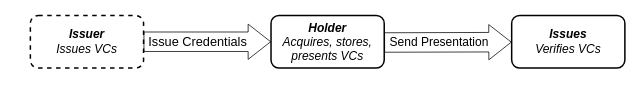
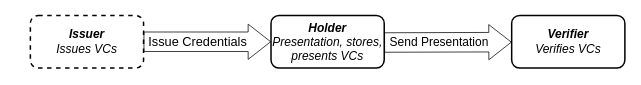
  <mxCell id="0" />
  <mxCell id="1" parent="0" />
  <mxCell id="2" style="edgeStyle=none;curved=1;rounded=0;orthogonalLoop=1;jettySize=auto;html=1;exitX=0;exitY=0.5;exitDx=0;exitDy=0;fontSize=12;startSize=8;endSize=8;" parent="1" edge="1"><mxGeometry relative="1" as="geometry"><mxPoint x="20" y="91" as="sourcePoint" /><mxPoint x="20" y="91" as="targetPoint" /></mxGeometry></mxCell>
- <mxCell id="3" value="&lt;div&gt;&lt;font style=&quot;font-size: 16px;&quot;&gt;&lt;i&gt;&lt;b&gt;Holder&lt;/b&gt;&lt;/i&gt;&lt;/font&gt;&lt;/div&gt;&lt;div&gt;&lt;font style=&quot;font-size: 16px;&quot;&gt;&lt;i&gt;Acquires, stores, presents VCs&lt;/i&gt;&lt;/font&gt;&lt;/div&gt;" style="rounded=1;whiteSpace=wrap;html=1;fillColor=none;strokeWidth=2;" parent="1" vertex="1"><mxGeometry x="361" y="20" width="151" height="70" as="geometry" /></mxCell>
- <mxCell id="4" value="&lt;div&gt;&lt;span style=&quot;font-size: 16px;&quot;&gt;&lt;b&gt;&lt;i&gt;Issues&lt;/i&gt;&lt;/b&gt;&lt;/span&gt;&lt;/div&gt;&lt;div&gt;&lt;font style=&quot;font-size: 16px;&quot;&gt;&lt;i&gt;Verifies VCs&lt;/i&gt;&lt;/font&gt;&lt;/div&gt;" style="rounded=1;whiteSpace=wrap;html=1;fillColor=none;strokeWidth=2;" parent="1" vertex="1"><mxGeometry x="682" y="20" width="151" height="70" as="geometry" /></mxCell>
+ <mxCell id="3" value="&lt;div&gt;&lt;font style=&quot;font-size: 16px;&quot;&gt;&lt;i&gt;&lt;b&gt;Holder&lt;/b&gt;&lt;/i&gt;&lt;/font&gt;&lt;/div&gt;&lt;div&gt;&lt;font style=&quot;font-size: 16px;&quot;&gt;&lt;i&gt;Presentation, stores, presents VCs&lt;/i&gt;&lt;/font&gt;&lt;/div&gt;" style="rounded=1;whiteSpace=wrap;html=1;fillColor=none;strokeWidth=2;" parent="1" vertex="1"><mxGeometry x="361" y="20" width="151" height="70" as="geometry" /></mxCell>
+ <mxCell id="4" value="&lt;div&gt;&lt;span style=&quot;font-size: 16px;&quot;&gt;&lt;b&gt;&lt;i&gt;Verifier&lt;/i&gt;&lt;/b&gt;&lt;/span&gt;&lt;/div&gt;&lt;div&gt;&lt;font style=&quot;font-size: 16px;&quot;&gt;&lt;i&gt;Verifies VCs&lt;/i&gt;&lt;/font&gt;&lt;/div&gt;" style="rounded=1;whiteSpace=wrap;html=1;fillColor=none;strokeWidth=2;" parent="1" vertex="1"><mxGeometry x="682" y="20" width="151" height="70" as="geometry" /></mxCell>
  <mxCell id="5" value="&lt;div&gt;&lt;span style=&quot;font-size: 16px;&quot;&gt;&lt;b&gt;&lt;i&gt;Issuer&lt;/i&gt;&lt;/b&gt;&lt;/span&gt;&lt;/div&gt;&lt;div&gt;&lt;font style=&quot;font-size: 16px;&quot;&gt;&lt;i&gt;Issues VCs&lt;/i&gt;&lt;/font&gt;&lt;/div&gt;" style="rounded=1;whiteSpace=wrap;html=1;fillColor=none;strokeWidth=2;dashed=1;" parent="1" vertex="1"><mxGeometry x="40" y="20" width="151" height="70" as="geometry" /></mxCell>
  <mxCell id="6" value="" style="shape=flexArrow;endArrow=classic;html=1;rounded=0;fontSize=12;startSize=8;endSize=9.67;curved=1;width=26;entryX=0;entryY=0.5;entryDx=0;entryDy=0;exitX=1;exitY=0.5;exitDx=0;exitDy=0;" parent="1" source="5" target="3" edge="1"><mxGeometry width="50" height="50" relative="1" as="geometry"><mxPoint x="214" y="59.5" as="sourcePoint" /><mxPoint x="353" y="60" as="targetPoint" /></mxGeometry></mxCell>
  <mxCell id="7" value="&lt;font style=&quot;font-size: 17px;&quot;&gt;Issue Credentials&lt;/font&gt;" style="edgeLabel;html=1;align=center;verticalAlign=middle;resizable=0;points=[];fontSize=12;labelBackgroundColor=none;" vertex="1" connectable="0" parent="6"><mxGeometry x="-0.094" y="-1" relative="1" as="geometry"><mxPoint x="-6" y="-1" as="offset" /></mxGeometry></mxCell>
  <mxCell id="8" value="" style="shape=flexArrow;endArrow=classic;html=1;rounded=0;fontSize=12;startSize=8;endSize=9.67;curved=1;width=26;entryX=0;entryY=0.5;entryDx=0;entryDy=0;" parent="1" edge="1"><mxGeometry width="50" height="50" relative="1" as="geometry"><mxPoint x="512" y="56" as="sourcePoint" /><mxPoint x="682" y="55.5" as="targetPoint" /></mxGeometry></mxCell>
  <mxCell id="9" value="Send Presentation" style="edgeLabel;html=1;align=center;verticalAlign=middle;resizable=0;points=[];fontSize=16;labelBackgroundColor=none;" vertex="1" connectable="0" parent="8"><mxGeometry x="-0.118" y="-1" relative="1" as="geometry"><mxPoint x="-3" y="-2" as="offset" /></mxGeometry></mxCell>
